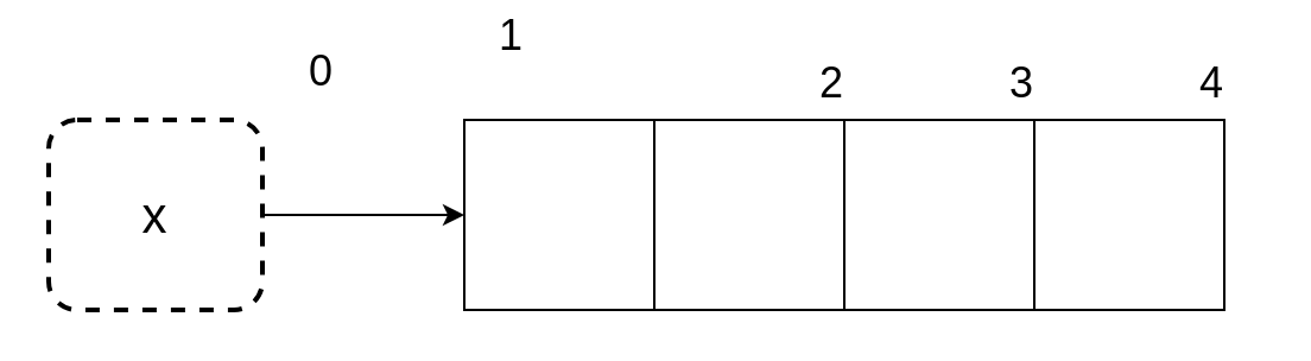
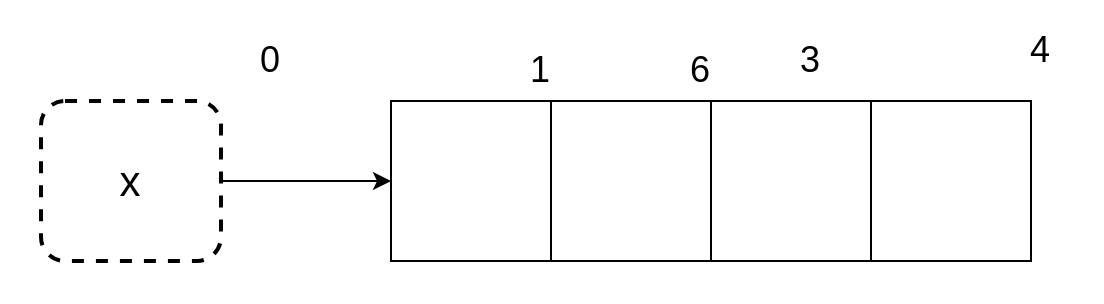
  <mxCell id="0" />
  <mxCell id="1" parent="0" />
  <mxCell id="2" value="" style="whiteSpace=wrap;html=1;aspect=fixed;strokeWidth=1;" parent="1" vertex="1"><mxGeometry x="195" y="50" width="80" height="80" as="geometry" /></mxCell>
  <mxCell id="3" value="" style="whiteSpace=wrap;html=1;aspect=fixed;strokeWidth=1;" parent="1" vertex="1"><mxGeometry x="275" y="50" width="80" height="80" as="geometry" /></mxCell>
  <mxCell id="4" value="" style="whiteSpace=wrap;html=1;aspect=fixed;strokeWidth=1;" parent="1" vertex="1"><mxGeometry x="355" y="50" width="80" height="80" as="geometry" /></mxCell>
  <mxCell id="5" value="" style="whiteSpace=wrap;html=1;aspect=fixed;strokeWidth=1;" parent="1" vertex="1"><mxGeometry x="435" y="50" width="80" height="80" as="geometry" /></mxCell>
  <mxCell id="6" value="0" style="text;html=1;strokeColor=none;fillColor=none;align=center;verticalAlign=middle;whiteSpace=wrap;rounded=0;fontSize=18;" parent="1" vertex="1"><mxGeometry x="115" y="20" width="40" height="20" as="geometry" /></mxCell>
- <mxCell id="7" value="1" style="text;html=1;strokeColor=none;fillColor=none;align=center;verticalAlign=middle;whiteSpace=wrap;rounded=0;fontSize=18;" parent="1" vertex="1"><mxGeometry x="195" y="5" width="40" height="20" as="geometry" /></mxCell>
- <mxCell id="8" value="2" style="text;html=1;strokeColor=none;fillColor=none;align=center;verticalAlign=middle;whiteSpace=wrap;rounded=0;fontSize=18;" parent="1" vertex="1"><mxGeometry x="330" y="25" width="40" height="20" as="geometry" /></mxCell>
- <mxCell id="9" value="3" style="text;html=1;strokeColor=none;fillColor=none;align=center;verticalAlign=middle;whiteSpace=wrap;rounded=0;fontSize=18;" parent="1" vertex="1"><mxGeometry x="410" y="25" width="40" height="20" as="geometry" /></mxCell>
- <mxCell id="10" value="4" style="text;html=1;strokeColor=none;fillColor=none;align=center;verticalAlign=middle;whiteSpace=wrap;rounded=0;fontSize=18;" parent="1" vertex="1"><mxGeometry x="490" y="25" width="40" height="20" as="geometry" /></mxCell>
+ <mxCell id="7" value="1" style="text;html=1;strokeColor=none;fillColor=none;align=center;verticalAlign=middle;whiteSpace=wrap;rounded=0;fontSize=18;" parent="1" vertex="1"><mxGeometry x="250" y="25" width="40" height="20" as="geometry" /></mxCell>
+ <mxCell id="8" value="6" style="text;html=1;strokeColor=none;fillColor=none;align=center;verticalAlign=middle;whiteSpace=wrap;rounded=0;fontSize=18;" parent="1" vertex="1"><mxGeometry x="330" y="25" width="40" height="20" as="geometry" /></mxCell>
+ <mxCell id="9" value="3" style="text;html=1;strokeColor=none;fillColor=none;align=center;verticalAlign=middle;whiteSpace=wrap;rounded=0;fontSize=18;" parent="1" vertex="1"><mxGeometry x="385" y="20" width="40" height="20" as="geometry" /></mxCell>
+ <mxCell id="10" value="4" style="text;html=1;strokeColor=none;fillColor=none;align=center;verticalAlign=middle;whiteSpace=wrap;rounded=0;fontSize=18;" parent="1" vertex="1"><mxGeometry x="500" y="15" width="40" height="20" as="geometry" /></mxCell>
  <mxCell id="11" style="edgeStyle=orthogonalEdgeStyle;rounded=0;orthogonalLoop=1;jettySize=auto;html=1;exitX=1;exitY=0.5;exitDx=0;exitDy=0;" edge="1" parent="1" source="12" target="2"><mxGeometry relative="1" as="geometry" /></mxCell>
  <mxCell id="12" value="&lt;font style=&quot;font-size: 21px&quot;&gt;x&lt;/font&gt;" style="rounded=1;whiteSpace=wrap;html=1;strokeWidth=2;dashed=1;" vertex="1" parent="1"><mxGeometry x="20" y="50" width="90" height="80" as="geometry" /></mxCell>
